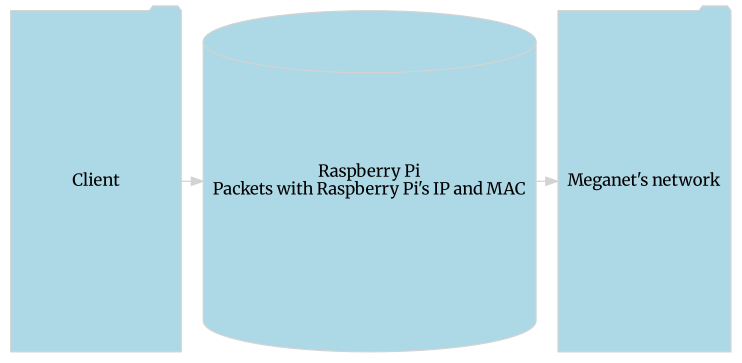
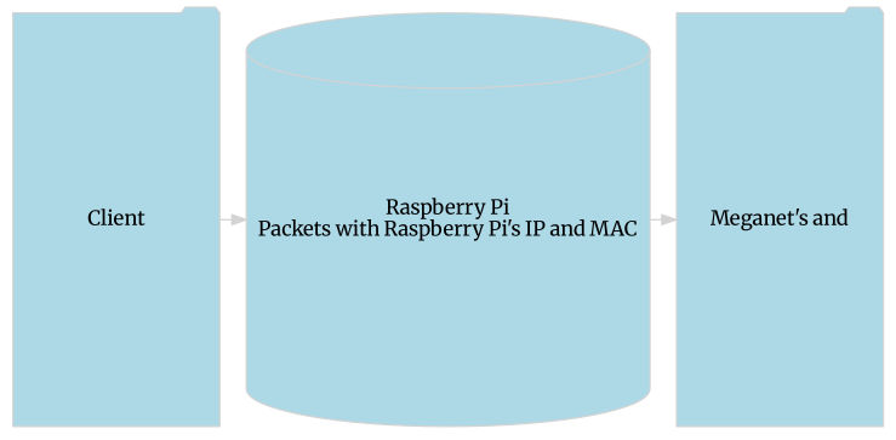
  digraph {
    fontname=Merriweather
    node [color=lightgrey shape=folder style=filled fillcolor=lightblue fontname=Merriweather]
    edge [color=lightgrey fontname=Merriweather]
    n1 [height=4 label="Raspberry Pi\nPackets with Raspberry Pi's IP and MAC" shape=cylinder width=2]
    n2 [height=4 label=Client width=2]
-   n3 [height=4 label="Meganet's network" width=2]
+   n3 [height=4 label="Meganet's and" width=2]
    subgraph sub_1 {
      rank=same
      n1
      n2
      n3
    }
    n1 -> n3
    n2 -> n1
  }
